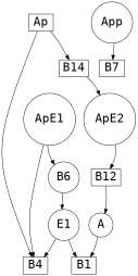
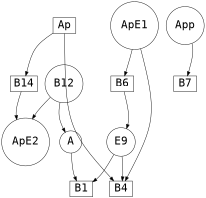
  strict digraph {
    fontname="DejaVu Sans Mono"
    remincross=true
    splines=curved
    node [fontname="DejaVu Sans Mono" fontsize=26 shape=box]
    edge [fontname="DejaVu Sans Mono"]
-   B12
+   B12 [shape=circle]
    ApE2 [shape=circle]
    A [shape=circle]
    B4
-   E1 [shape=circle]
+   E1 [shape=circle label=E9]
    B1
    ApE1 [shape=circle]
-   B6 [shape=circle]
+   B6
    B7
    App [shape=circle]
    Ap
    n12 [label=B14]
    B12 -> A
-   ApE2 -> B12
+   B12 -> ApE2
    A -> B1
    E1 -> B4
    E1 -> B1
    ApE1 -> B4
    ApE1 -> B6
    B6 -> E1
    App -> B7
    Ap -> B4
    Ap -> n12
    n12 -> ApE2
  }
